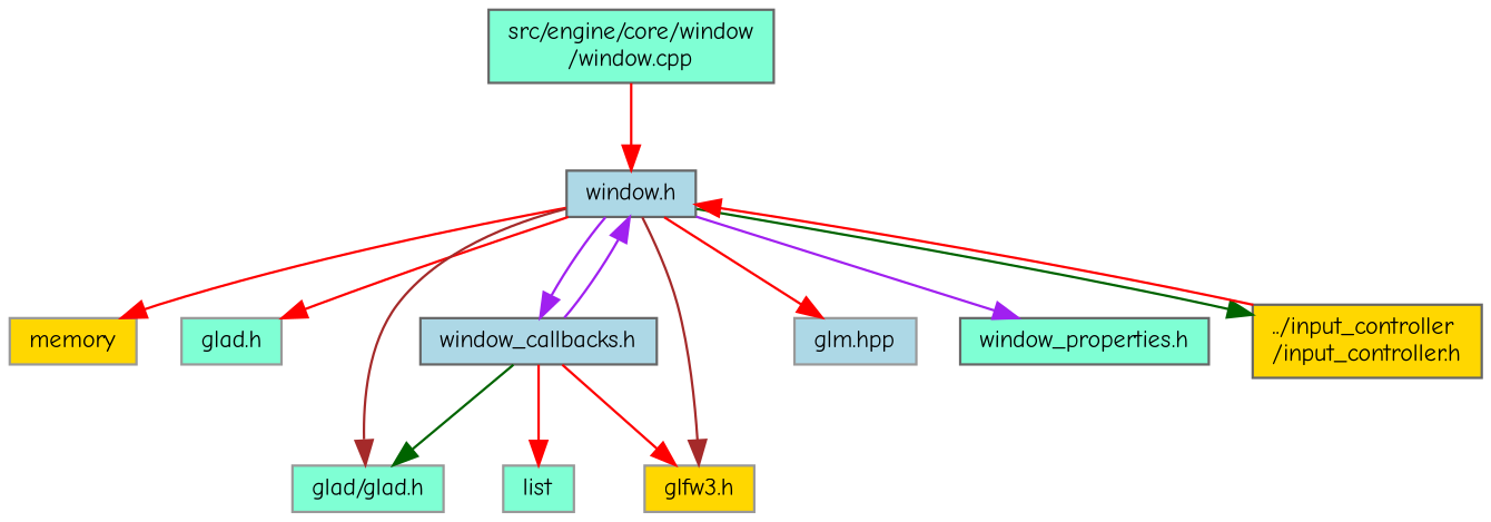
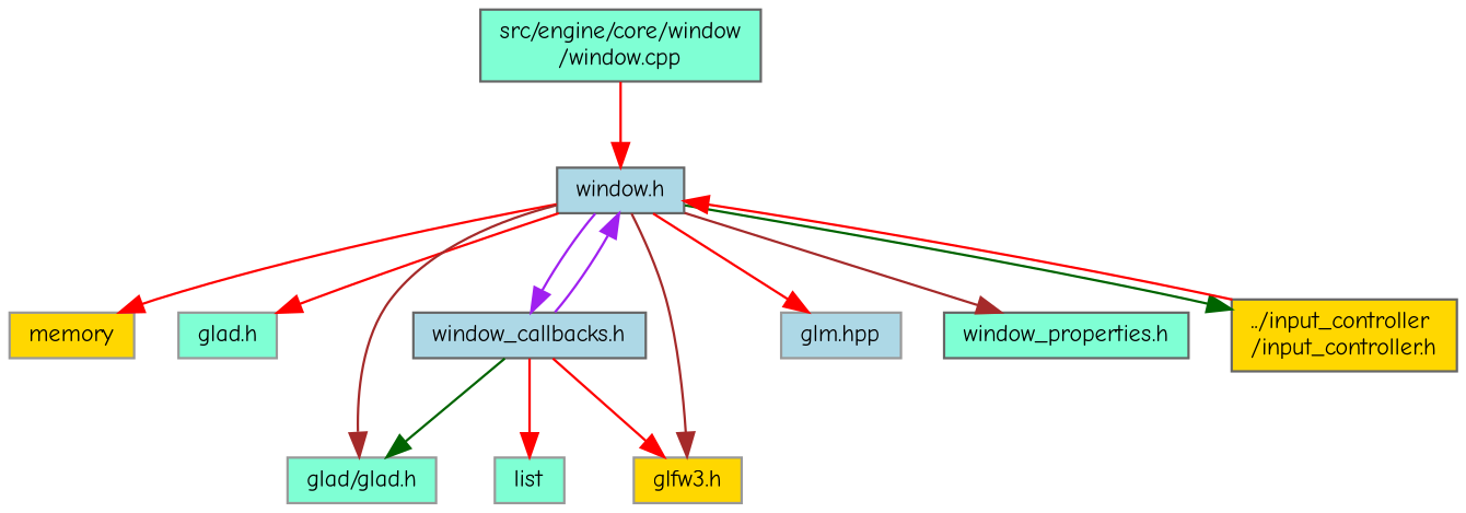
  digraph {
    fontname="Comic Neue"
    node [color=grey60 fillcolor=aquamarine fontname="Comic Neue" fontsize=10 shape=box style=filled]
    edge [color=red fontname="Comic Neue" fontsize=10 labelfontname=Helvetica labelfontsize=10 style=solid]
    n1 [color=gray40 fontcolor=black height=0.2 label="src/engine/core/window\l/window.cpp" width=0.4]
    n2 [color=grey40 fillcolor=lightblue height=0.2 label="window.h" width=0.4]
    n3 [fillcolor=gold height=0.2 label=memory width=0.4]
    n4 [height=0.2 label="glad.h" width=0.4]
    n5 [height=0.2 label="glad/glad.h" width=0.4]
    n6 [fillcolor=gold height=0.2 label="glfw3.h" width=0.4]
    n7 [fillcolor=lightblue height=0.2 label="glm.hpp" width=0.4]
    n8 [color=grey40 height=0.2 label="window_properties.h" width=0.4]
    n9 [color=grey40 fillcolor=lightblue height=0.2 label="window_callbacks.h" width=0.4]
    n10 [color=grey40 fillcolor=gold height=0.2 label="../input_controller\l/input_controller.h" width=0.4]
    n11 [height=0.2 label=list width=0.4]
    n1 -> n2
    n2 -> n3
    n2 -> n4
    n2 -> n5 [color=brown]
    n2 -> n6 [color=brown]
    n2 -> n7
-   n2 -> n8 [color=purple]
+   n2 -> n8 [color=brown]
    n2 -> n9 [color=purple]
    n2 -> n10 [color=darkgreen]
    n9 -> n2 [color=purple]
    n9 -> n5 [color=darkgreen]
    n9 -> n6
    n9 -> n11
    n10 -> n2
  }
